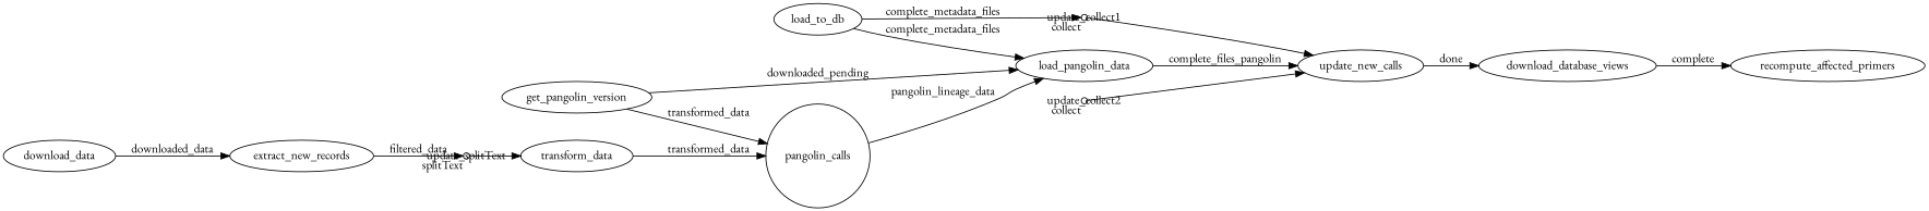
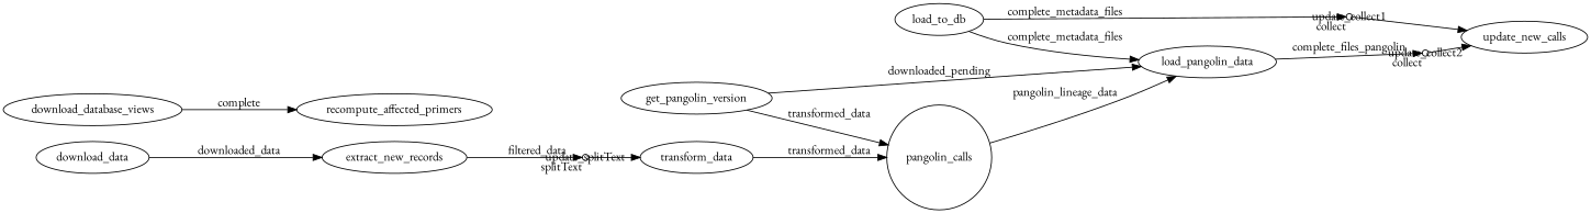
  digraph {
    fontname="EB Garamond"
    rankdir=LR
    node [fontname="EB Garamond"]
    edge [fontname="EB Garamond"]
    n1 [label=download_data]
    n2 [label=extract_new_records]
    update_splitText [fixedsize=true shape=circle width=0.1 xlabel=splitText]
    n4 [label=transform_data]
    n5 [label=pangolin_calls shape=circle]
    n6 [label=load_pangolin_data]
    n7 [label=load_to_db]
    update_collect1 [fixedsize=true shape=circle width=0.1 xlabel=collect]
    n9 [label=update_new_calls]
    update_collect2 [fixedsize=true shape=circle width=0.1 xlabel=collect]
    n11 [label=download_database_views]
    n12 [label=get_pangolin_version]
    n13 [label=recompute_affected_primers]
    n1 -> n2 [label=downloaded_data]
    n2 -> update_splitText [label=filtered_data]
    update_splitText -> n4
    n4 -> n5 [label=transformed_data]
    n5 -> n6 [label=pangolin_lineage_data]
-   n6 -> n9 [label=complete_files_pangolin]
+   n6 -> update_collect2 [label=complete_files_pangolin]
    n7 -> n6 [label=complete_metadata_files]
    n7 -> update_collect1 [label=complete_metadata_files]
    update_collect1 -> n9
-   n9 -> n11 [label=done]
    update_collect2 -> n9
    n11 -> n13 [label=complete]
    n12 -> n5 [label=transformed_data]
    n12 -> n6 [label=downloaded_pending]
  }
